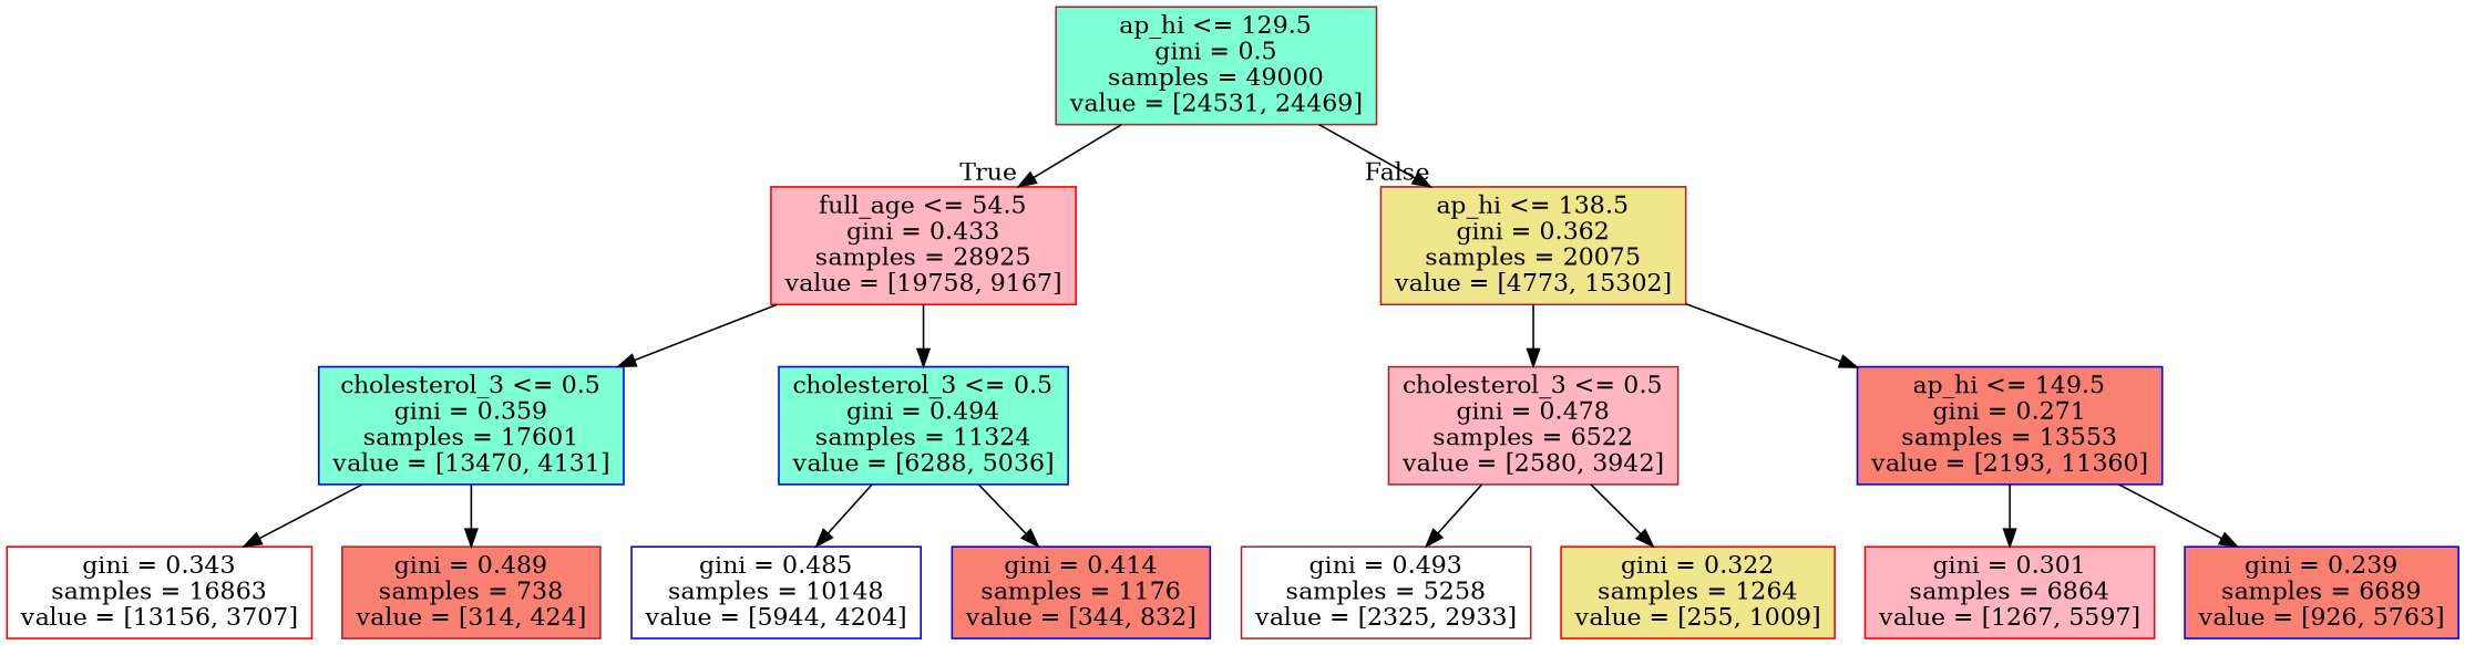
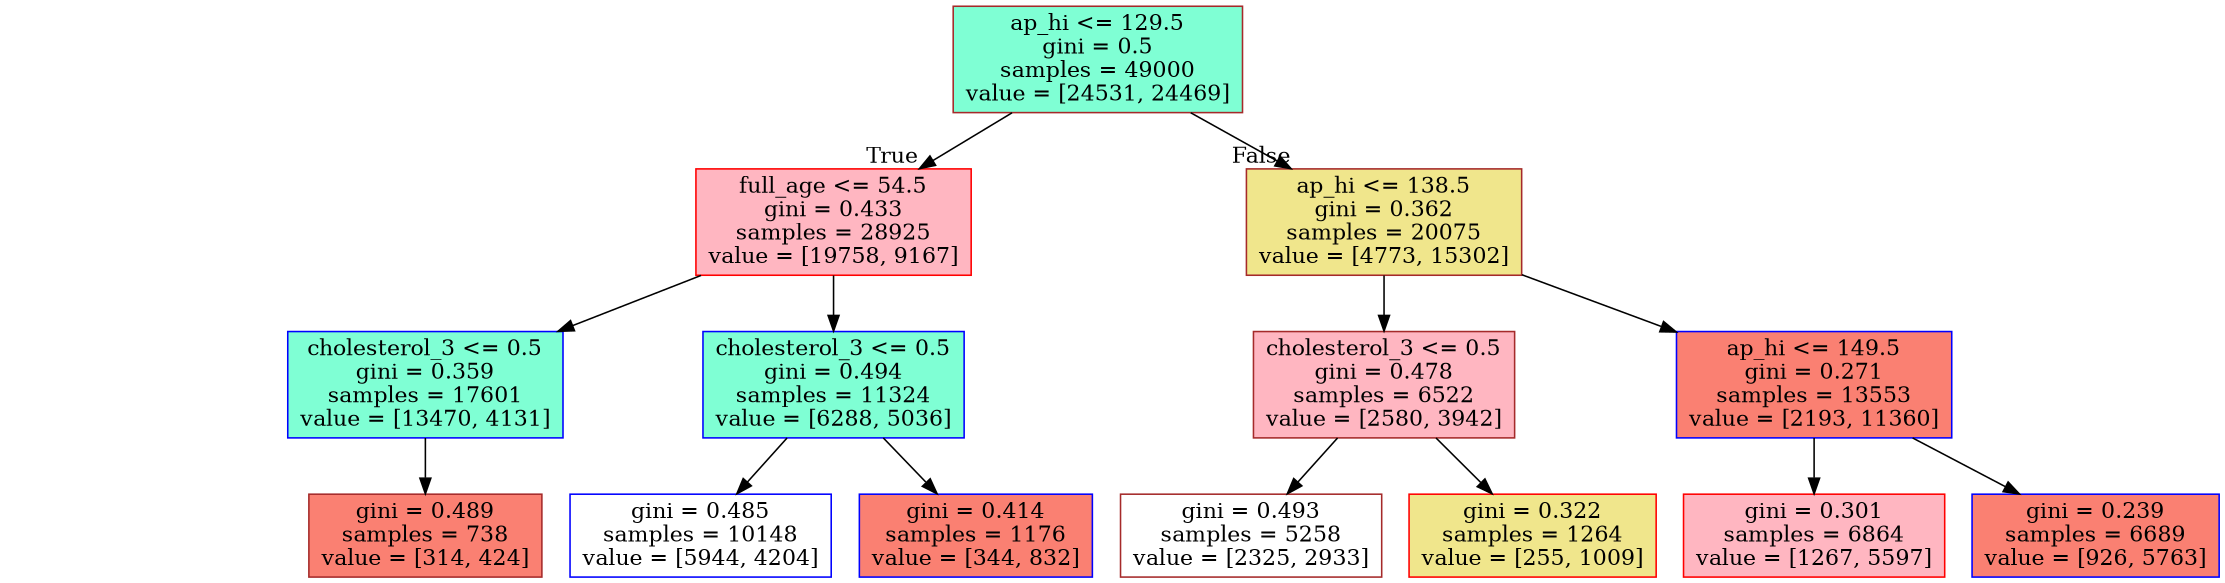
  digraph {
    node [color=blue fillcolor=salmon shape=box style=filled]
    n1 [color=brown fillcolor=aquamarine label="ap_hi <= 129.5\ngini = 0.5\nsamples = 49000\nvalue = [24531, 24469]"]
    n2 [color=red fillcolor=lightpink label="full_age <= 54.5\ngini = 0.433\nsamples = 28925\nvalue = [19758, 9167]"]
    n3 [color=brown fillcolor=khaki label="ap_hi <= 138.5\ngini = 0.362\nsamples = 20075\nvalue = [4773, 15302]"]
    n4 [fillcolor=aquamarine label="cholesterol_3 <= 0.5\ngini = 0.359\nsamples = 17601\nvalue = [13470, 4131]"]
    n5 [fillcolor=aquamarine label="cholesterol_3 <= 0.5\ngini = 0.494\nsamples = 11324\nvalue = [6288, 5036]"]
    n6 [color=brown fillcolor=lightpink label="cholesterol_3 <= 0.5\ngini = 0.478\nsamples = 6522\nvalue = [2580, 3942]"]
    n7 [label="ap_hi <= 149.5\ngini = 0.271\nsamples = 13553\nvalue = [2193, 11360]"]
-   n8 [color=red fillcolor=white label="gini = 0.343\nsamples = 16863\nvalue = [13156, 3707]"]
    n9 [color=brown label="gini = 0.489\nsamples = 738\nvalue = [314, 424]"]
    n10 [fillcolor=white label="gini = 0.485\nsamples = 10148\nvalue = [5944, 4204]"]
    n11 [label="gini = 0.414\nsamples = 1176\nvalue = [344, 832]"]
    n12 [color=brown fillcolor=white label="gini = 0.493\nsamples = 5258\nvalue = [2325, 2933]"]
    n13 [color=red fillcolor=khaki label="gini = 0.322\nsamples = 1264\nvalue = [255, 1009]"]
    n14 [color=red fillcolor=lightpink label="gini = 0.301\nsamples = 6864\nvalue = [1267, 5597]"]
    n15 [label="gini = 0.239\nsamples = 6689\nvalue = [926, 5763]"]
    n1 -> n2 [headlabel=True labelangle=45 labeldistance=2.5]
    n1 -> n3 [headlabel=False labelangle=-45 labeldistance=2.5]
    n2 -> n4
    n2 -> n5
    n3 -> n6
    n3 -> n7
-   n4 -> n8
    n4 -> n9
    n5 -> n10
    n5 -> n11
    n6 -> n12
    n6 -> n13
    n7 -> n14
    n7 -> n15
  }
